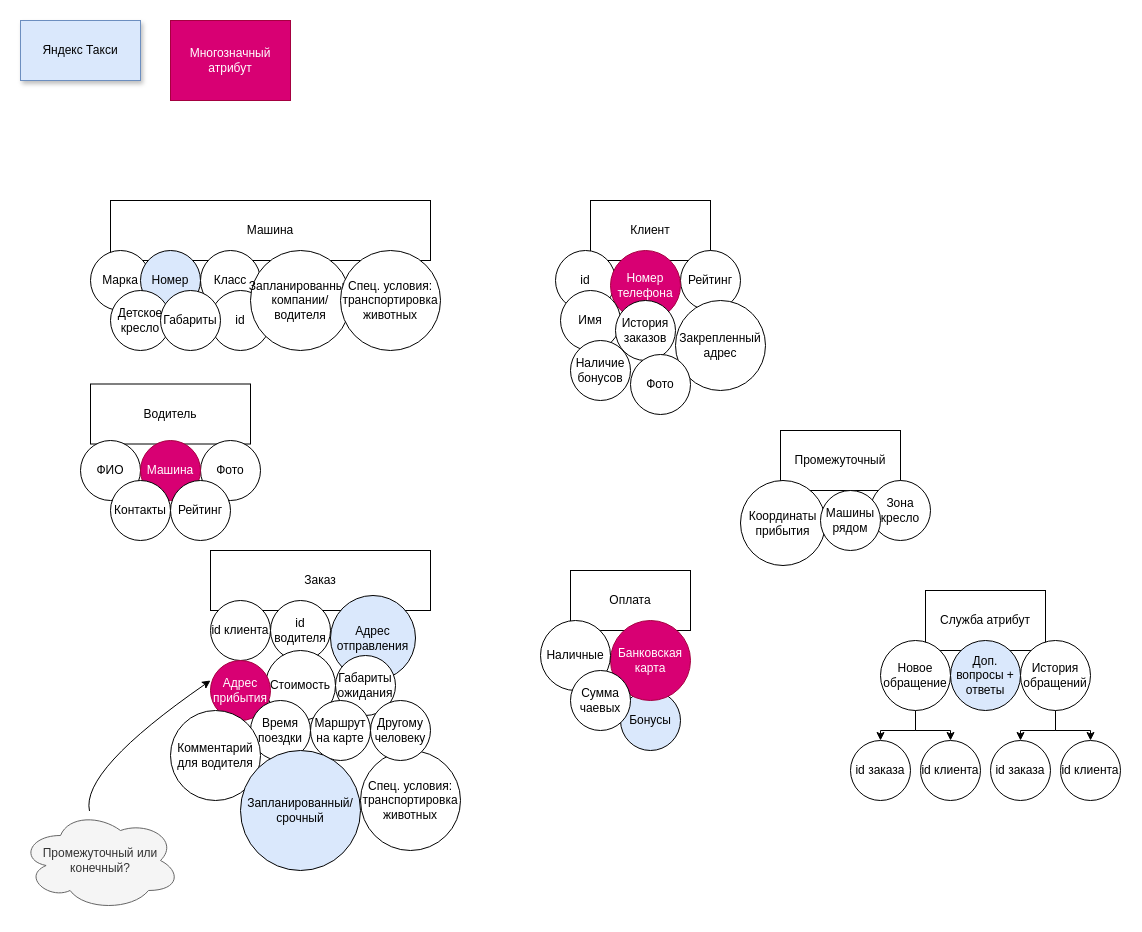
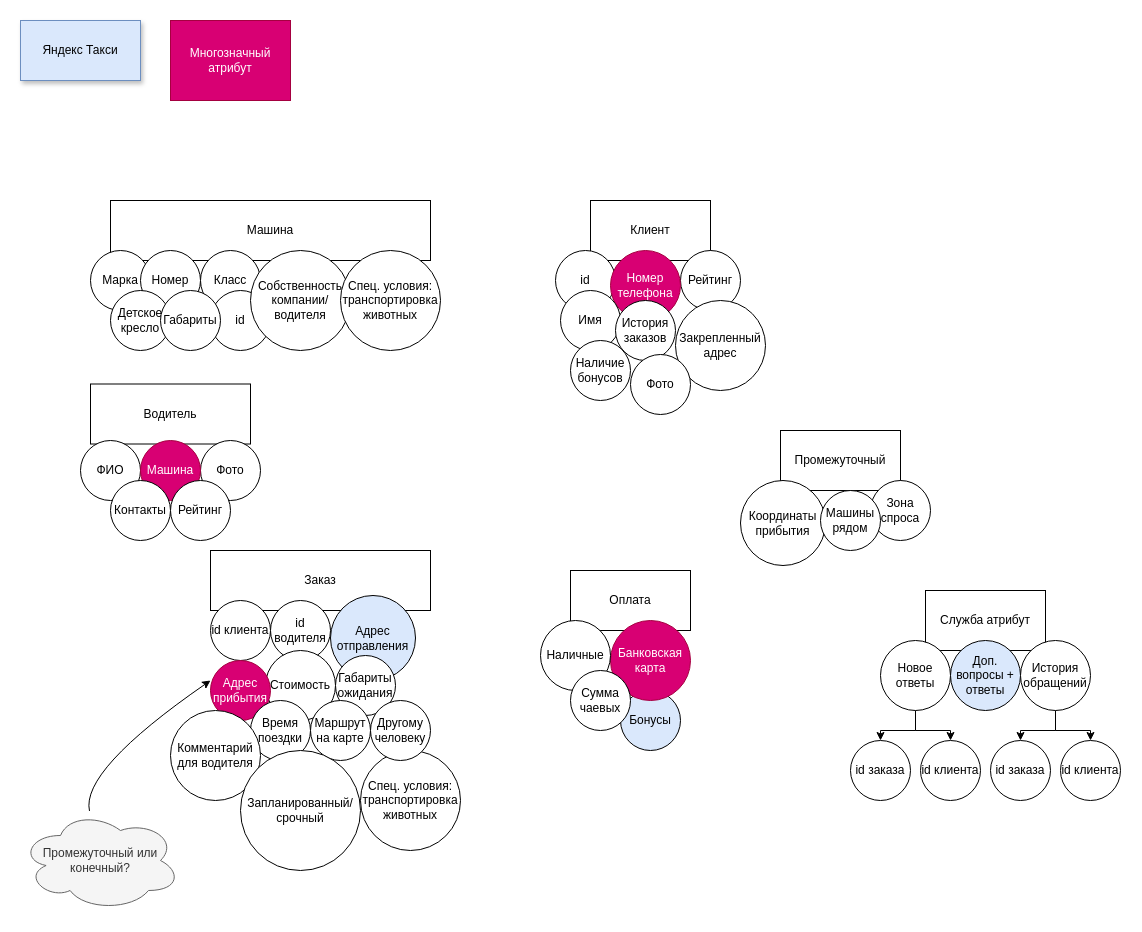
  <mxCell id="0" />
  <mxCell id="1" parent="0" />
  <mxCell id="2" value="Яндекс Такси" style="whiteSpace=wrap;html=1;fillColor=#dae8fc;strokeColor=#6c8ebf;shadow=1;rounded=0;" parent="1" vertex="1"><mxGeometry x="20" y="20" width="120" height="60" as="geometry" /></mxCell>
  <mxCell id="3" value="Машина" style="rounded=0;whiteSpace=wrap;html=1;" parent="1" vertex="1"><mxGeometry x="110" y="200" width="320" height="60" as="geometry" /></mxCell>
  <mxCell id="4" value="Водитель" style="rounded=0;whiteSpace=wrap;html=1;" parent="1" vertex="1"><mxGeometry x="90" y="383.5" width="160" height="60" as="geometry" /></mxCell>
  <mxCell id="5" value="Клиент" style="rounded=0;whiteSpace=wrap;html=1;direction=west;" parent="1" vertex="1"><mxGeometry x="590" y="200" width="120" height="60" as="geometry" /></mxCell>
  <mxCell id="6" value="Заказ" style="rounded=0;whiteSpace=wrap;html=1;" parent="1" vertex="1"><mxGeometry x="210" y="550" width="220" height="60" as="geometry" /></mxCell>
  <mxCell id="7" value="Промежуточный" style="rounded=0;whiteSpace=wrap;html=1;" parent="1" vertex="1"><mxGeometry x="780" y="430" width="120" height="60" as="geometry" /></mxCell>
  <mxCell id="8" value="Оплата" style="rounded=0;whiteSpace=wrap;html=1;" parent="1" vertex="1"><mxGeometry x="570" y="570" width="120" height="60" as="geometry" /></mxCell>
  <mxCell id="9" value="Марка" style="ellipse;whiteSpace=wrap;html=1;aspect=fixed;" parent="1" vertex="1"><mxGeometry x="90" y="250" width="60" height="60" as="geometry" /></mxCell>
- <mxCell id="10" value="Номер" style="ellipse;whiteSpace=wrap;html=1;aspect=fixed;fillColor=#dae8fc;" parent="1" vertex="1"><mxGeometry x="140" y="250" width="60" height="60" as="geometry" /></mxCell>
+ <mxCell id="10" value="Номер" style="ellipse;whiteSpace=wrap;html=1;aspect=fixed;" parent="1" vertex="1"><mxGeometry x="140" y="250" width="60" height="60" as="geometry" /></mxCell>
  <mxCell id="11" value="Класс" style="ellipse;whiteSpace=wrap;html=1;aspect=fixed;" parent="1" vertex="1"><mxGeometry x="200" y="250" width="60" height="60" as="geometry" /></mxCell>
  <mxCell id="12" value="Детское кресло" style="ellipse;whiteSpace=wrap;html=1;aspect=fixed;" parent="1" vertex="1"><mxGeometry x="110" y="290" width="60" height="60" as="geometry" /></mxCell>
  <mxCell id="13" value="Фото" style="ellipse;whiteSpace=wrap;html=1;aspect=fixed;" parent="1" vertex="1"><mxGeometry x="200" y="440" width="60" height="60" as="geometry" /></mxCell>
  <mxCell id="14" value="id" style="ellipse;whiteSpace=wrap;html=1;aspect=fixed;" parent="1" vertex="1"><mxGeometry x="210" y="290" width="60" height="60" as="geometry" /></mxCell>
  <mxCell id="15" value="ФИО" style="ellipse;whiteSpace=wrap;html=1;aspect=fixed;" parent="1" vertex="1"><mxGeometry x="80" y="440" width="60" height="60" as="geometry" /></mxCell>
  <mxCell id="16" value="Габариты" style="ellipse;whiteSpace=wrap;html=1;aspect=fixed;" parent="1" vertex="1"><mxGeometry x="160" y="290" width="60" height="60" as="geometry" /></mxCell>
  <mxCell id="17" value="Спец. условия: транспортировка животных" style="ellipse;whiteSpace=wrap;html=1;aspect=fixed;" parent="1" vertex="1"><mxGeometry x="360" y="750" width="100" height="100" as="geometry" /></mxCell>
  <mxCell id="18" value="Машина" style="ellipse;whiteSpace=wrap;html=1;aspect=fixed;fillColor=#d80073;fontColor=#ffffff;strokeColor=#A50040;" parent="1" vertex="1"><mxGeometry x="140" y="440" width="60" height="60" as="geometry" /></mxCell>
  <mxCell id="19" value="Контакты" style="ellipse;whiteSpace=wrap;html=1;aspect=fixed;" parent="1" vertex="1"><mxGeometry x="110" y="480" width="60" height="60" as="geometry" /></mxCell>
  <mxCell id="20" value="Рейтинг" style="ellipse;whiteSpace=wrap;html=1;aspect=fixed;" parent="1" vertex="1"><mxGeometry x="170" y="480" width="60" height="60" as="geometry" /></mxCell>
  <mxCell id="21" value="id водителя" style="ellipse;whiteSpace=wrap;html=1;aspect=fixed;" parent="1" vertex="1"><mxGeometry x="270" y="600" width="60" height="60" as="geometry" /></mxCell>
  <mxCell id="22" value="Рейтинг" style="ellipse;whiteSpace=wrap;html=1;aspect=fixed;" parent="1" vertex="1"><mxGeometry x="680" y="250" width="60" height="60" as="geometry" /></mxCell>
  <mxCell id="23" value="id клиента" style="ellipse;whiteSpace=wrap;html=1;aspect=fixed;" parent="1" vertex="1"><mxGeometry x="210" y="600" width="60" height="60" as="geometry" /></mxCell>
  <mxCell id="24" value="id" style="ellipse;whiteSpace=wrap;html=1;aspect=fixed;" parent="1" vertex="1"><mxGeometry x="555" y="250" width="60" height="60" as="geometry" /></mxCell>
  <mxCell id="25" value="Номер телефона" style="ellipse;whiteSpace=wrap;html=1;aspect=fixed;fillColor=#d80073;fontColor=#ffffff;strokeColor=#A50040;" parent="1" vertex="1"><mxGeometry x="610" y="250" width="70" height="70" as="geometry" /></mxCell>
  <mxCell id="26" value="Адрес отправления" style="ellipse;whiteSpace=wrap;html=1;aspect=fixed;fillColor=#dae8fc;" parent="1" vertex="1"><mxGeometry x="330" y="595" width="85" height="85" as="geometry" /></mxCell>
  <mxCell id="27" value="Габариты ожидания" style="ellipse;whiteSpace=wrap;html=1;aspect=fixed;" parent="1" vertex="1"><mxGeometry x="335" y="655" width="60" height="60" as="geometry" /></mxCell>
  <mxCell id="28" value="Стоимость" style="ellipse;whiteSpace=wrap;html=1;aspect=fixed;" parent="1" vertex="1"><mxGeometry x="265" y="650" width="70" height="70" as="geometry" /></mxCell>
  <mxCell id="29" value="Маршрут на карте" style="ellipse;whiteSpace=wrap;html=1;aspect=fixed;" parent="1" vertex="1"><mxGeometry x="310" y="700" width="60" height="60" as="geometry" /></mxCell>
  <mxCell id="30" value="Адрес прибытия" style="ellipse;whiteSpace=wrap;html=1;aspect=fixed;fillColor=#d80073;fontColor=#ffffff;strokeColor=#A50040;" parent="1" vertex="1"><mxGeometry x="210" y="660" width="60" height="60" as="geometry" /></mxCell>
  <mxCell id="31" value="Время поездки" style="ellipse;whiteSpace=wrap;html=1;aspect=fixed;" parent="1" vertex="1"><mxGeometry x="250" y="700" width="60" height="60" as="geometry" /></mxCell>
  <mxCell id="32" value="Другому человеку" style="ellipse;whiteSpace=wrap;html=1;aspect=fixed;" parent="1" vertex="1"><mxGeometry x="370" y="700" width="60" height="60" as="geometry" /></mxCell>
  <mxCell id="33" value="Комментарий для водителя" style="ellipse;whiteSpace=wrap;html=1;aspect=fixed;" parent="1" vertex="1"><mxGeometry x="170" y="710" width="90" height="90" as="geometry" /></mxCell>
- <mxCell id="34" value="Запланированный/срочный" style="ellipse;whiteSpace=wrap;html=1;aspect=fixed;fillColor=#dae8fc;" parent="1" vertex="1"><mxGeometry x="240" y="750" width="120" height="120" as="geometry" /></mxCell>
+ <mxCell id="34" value="Запланированный/срочный" style="ellipse;whiteSpace=wrap;html=1;aspect=fixed;" parent="1" vertex="1"><mxGeometry x="240" y="750" width="120" height="120" as="geometry" /></mxCell>
  <mxCell id="35" value="Имя" style="ellipse;whiteSpace=wrap;html=1;aspect=fixed;" parent="1" vertex="1"><mxGeometry x="560" y="290" width="60" height="60" as="geometry" /></mxCell>
  <mxCell id="36" value="История заказов" style="ellipse;whiteSpace=wrap;html=1;aspect=fixed;" parent="1" vertex="1"><mxGeometry x="615" y="300" width="60" height="60" as="geometry" /></mxCell>
  <mxCell id="37" value="Закрепленный адрес" style="ellipse;whiteSpace=wrap;html=1;aspect=fixed;" parent="1" vertex="1"><mxGeometry x="675" y="300" width="90" height="90" as="geometry" /></mxCell>
  <mxCell id="38" value="Наличие бонусов" style="ellipse;whiteSpace=wrap;html=1;aspect=fixed;" parent="1" vertex="1"><mxGeometry x="570" y="340" width="60" height="60" as="geometry" /></mxCell>
  <mxCell id="39" value="Координаты прибытия" style="ellipse;whiteSpace=wrap;html=1;aspect=fixed;" parent="1" vertex="1"><mxGeometry x="740" y="480" width="85" height="85" as="geometry" /></mxCell>
  <mxCell id="40" value="Бонусы" style="ellipse;whiteSpace=wrap;html=1;aspect=fixed;fillColor=#dae8fc;" parent="1" vertex="1"><mxGeometry x="620" y="690" width="60" height="60" as="geometry" /></mxCell>
- <mxCell id="41" value="Зона кресло" style="ellipse;whiteSpace=wrap;html=1;aspect=fixed;" parent="1" vertex="1"><mxGeometry x="870" y="480" width="60" height="60" as="geometry" /></mxCell>
+ <mxCell id="41" value="Зона спроса" style="ellipse;whiteSpace=wrap;html=1;aspect=fixed;" parent="1" vertex="1"><mxGeometry x="870" y="480" width="60" height="60" as="geometry" /></mxCell>
  <mxCell id="42" value="Банковская карта" style="ellipse;whiteSpace=wrap;html=1;aspect=fixed;fillColor=#d80073;fontColor=#ffffff;strokeColor=#A50040;" parent="1" vertex="1"><mxGeometry x="610" y="620" width="80" height="80" as="geometry" /></mxCell>
  <mxCell id="43" value="Наличные" style="ellipse;whiteSpace=wrap;html=1;aspect=fixed;" parent="1" vertex="1"><mxGeometry x="540" y="620" width="70" height="70" as="geometry" /></mxCell>
  <mxCell id="44" value="Машины рядом" style="ellipse;whiteSpace=wrap;html=1;aspect=fixed;" parent="1" vertex="1"><mxGeometry x="820" y="490" width="60" height="60" as="geometry" /></mxCell>
  <mxCell id="45" value="id клиента" style="ellipse;whiteSpace=wrap;html=1;aspect=fixed;" parent="1" vertex="1"><mxGeometry x="920" y="740" width="60" height="60" as="geometry" /></mxCell>
  <mxCell id="46" style="edgeStyle=orthogonalEdgeStyle;rounded=0;orthogonalLoop=1;jettySize=auto;html=1;" parent="1" source="62" target="48" edge="1"><mxGeometry relative="1" as="geometry"><Array as="points" /></mxGeometry></mxCell>
  <mxCell id="47" style="edgeStyle=orthogonalEdgeStyle;rounded=0;orthogonalLoop=1;jettySize=auto;html=1;" parent="1" source="62" target="45" edge="1"><mxGeometry relative="1" as="geometry" /></mxCell>
  <mxCell id="48" value="id заказа" style="ellipse;whiteSpace=wrap;html=1;aspect=fixed;" parent="1" vertex="1"><mxGeometry x="850" y="740" width="60" height="60" as="geometry" /></mxCell>
  <mxCell id="49" value="Сумма чаевых" style="ellipse;whiteSpace=wrap;html=1;aspect=fixed;" parent="1" vertex="1"><mxGeometry x="570" y="670" width="60" height="60" as="geometry" /></mxCell>
  <mxCell id="50" value="Служба атрибут" style="rounded=0;whiteSpace=wrap;html=1;" parent="1" vertex="1"><mxGeometry x="925" y="590" width="120" height="60" as="geometry" /></mxCell>
  <mxCell id="51" style="edgeStyle=orthogonalEdgeStyle;rounded=0;orthogonalLoop=1;jettySize=auto;html=1;entryX=0.5;entryY=0;entryDx=0;entryDy=0;" parent="1" source="53" target="56" edge="1"><mxGeometry relative="1" as="geometry" /></mxCell>
  <mxCell id="52" style="edgeStyle=orthogonalEdgeStyle;rounded=0;orthogonalLoop=1;jettySize=auto;html=1;" parent="1" source="53" target="55" edge="1"><mxGeometry relative="1" as="geometry" /></mxCell>
  <mxCell id="53" value="История обращений" style="ellipse;whiteSpace=wrap;html=1;aspect=fixed;" parent="1" vertex="1"><mxGeometry x="1020" y="640" width="70" height="70" as="geometry" /></mxCell>
  <mxCell id="54" value="Доп. вопросы + ответы" style="ellipse;whiteSpace=wrap;html=1;aspect=fixed;fillColor=#dae8fc;" parent="1" vertex="1"><mxGeometry x="950" y="640" width="70" height="70" as="geometry" /></mxCell>
  <mxCell id="55" value="id клиента" style="ellipse;whiteSpace=wrap;html=1;aspect=fixed;" parent="1" vertex="1"><mxGeometry x="1060" y="740" width="60" height="60" as="geometry" /></mxCell>
  <mxCell id="56" value="id заказа" style="ellipse;whiteSpace=wrap;html=1;aspect=fixed;" parent="1" vertex="1"><mxGeometry x="990" y="740" width="60" height="60" as="geometry" /></mxCell>
  <mxCell id="57" value="Фото" style="ellipse;whiteSpace=wrap;html=1;aspect=fixed;" parent="1" vertex="1"><mxGeometry x="630" y="354" width="60" height="60" as="geometry" /></mxCell>
  <mxCell id="58" value="Многозначный атрибут" style="rounded=0;whiteSpace=wrap;html=1;fillColor=#d80073;fontColor=#ffffff;strokeColor=#A50040;" parent="1" vertex="1"><mxGeometry x="170" y="20" width="120" height="80" as="geometry" /></mxCell>
- <mxCell id="59" value="Запланированный компании/водителя" style="ellipse;whiteSpace=wrap;html=1;aspect=fixed;" parent="1" vertex="1"><mxGeometry x="250" y="250" width="100" height="100" as="geometry" /></mxCell>
+ <mxCell id="59" value="Собственность компании/водителя" style="ellipse;whiteSpace=wrap;html=1;aspect=fixed;" parent="1" vertex="1"><mxGeometry x="250" y="250" width="100" height="100" as="geometry" /></mxCell>
  <mxCell id="60" value="" style="curved=1;endArrow=classic;html=1;rounded=0;startArrow=none;" parent="1" source="61" edge="1"><mxGeometry width="50" height="50" relative="1" as="geometry"><mxPoint x="470" y="890" as="sourcePoint" /><mxPoint x="210" y="680" as="targetPoint" /><Array as="points"><mxPoint x="80" y="770" /></Array></mxGeometry></mxCell>
  <mxCell id="61" value="Промежуточный или конечный?" style="ellipse;shape=cloud;whiteSpace=wrap;html=1;fillColor=#f5f5f5;fontColor=#333333;strokeColor=#666666;" parent="1" vertex="1"><mxGeometry x="20" y="810" width="160" height="100" as="geometry" /></mxCell>
- <mxCell id="62" value="Новое обращение" style="ellipse;whiteSpace=wrap;html=1;aspect=fixed;" parent="1" vertex="1"><mxGeometry x="880" y="640" width="70" height="70" as="geometry" /></mxCell>
+ <mxCell id="62" value="Новое ответы" style="ellipse;whiteSpace=wrap;html=1;aspect=fixed;" parent="1" vertex="1"><mxGeometry x="880" y="640" width="70" height="70" as="geometry" /></mxCell>
  <mxCell id="63" value="Спец. условия: транспортировка животных" style="ellipse;whiteSpace=wrap;html=1;aspect=fixed;" parent="1" vertex="1"><mxGeometry x="340" y="250" width="100" height="100" as="geometry" /></mxCell>
